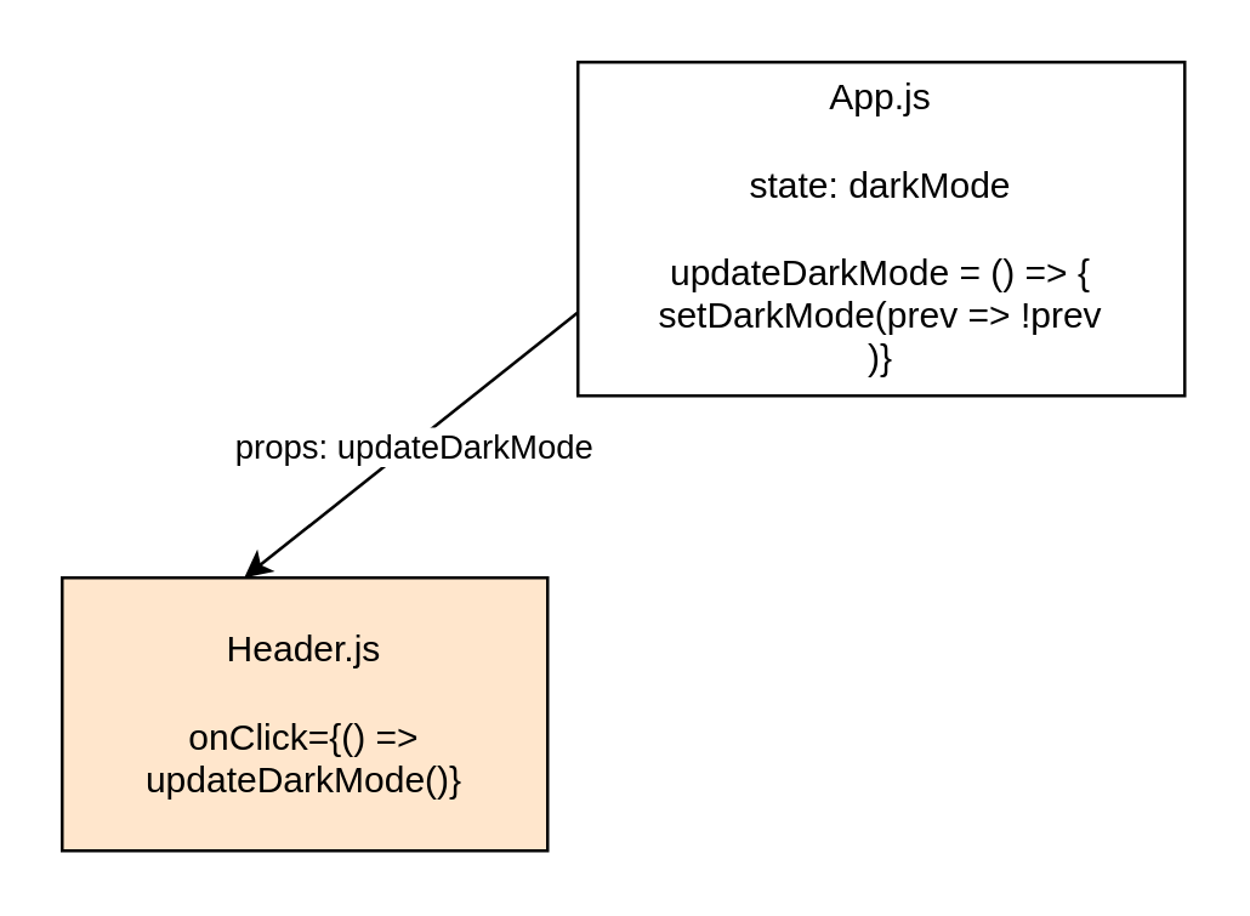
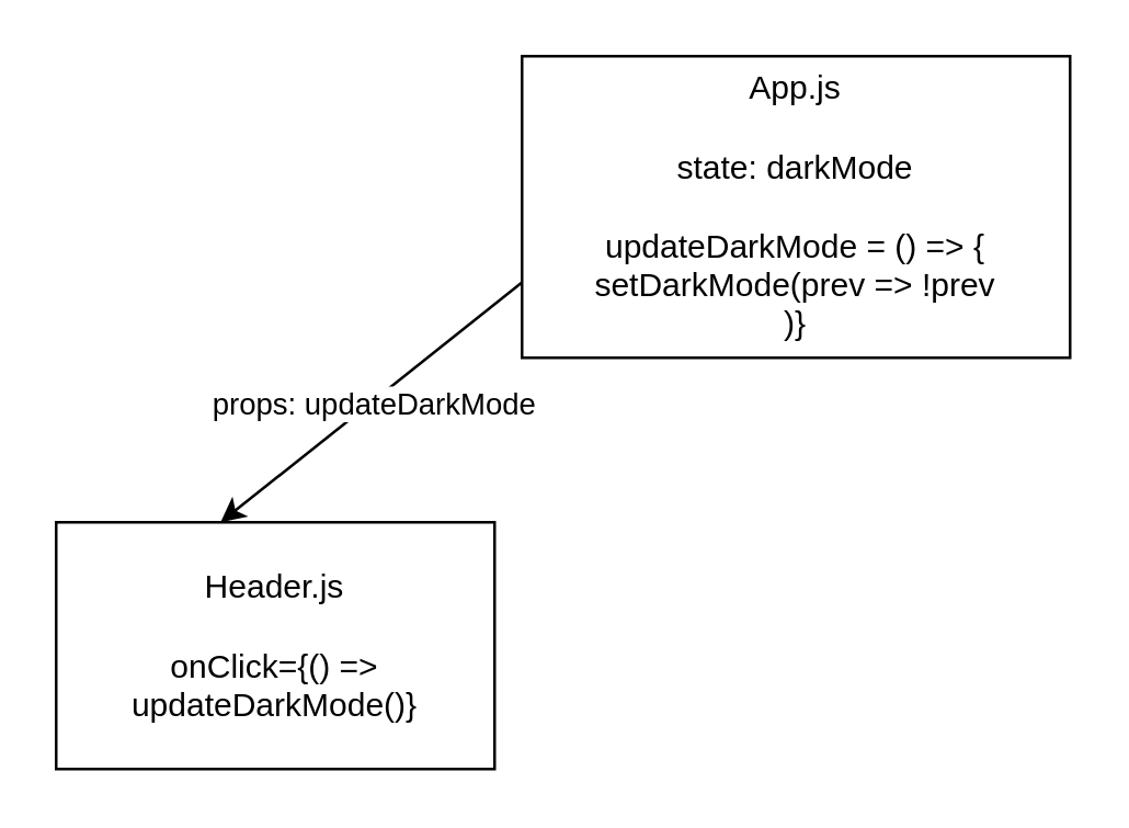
  <mxCell id="0" />
  <mxCell id="1" parent="0" />
  <mxCell id="2" value="App.js&lt;br&gt;&lt;br&gt;state: darkMode&lt;br&gt;&lt;br&gt;updateDarkMode = () =&amp;gt; {&lt;br&gt;setDarkMode(prev =&amp;gt; !prev&lt;br&gt;)}" style="whiteSpace=wrap;html=1;" vertex="1" parent="1"><mxGeometry x="190" y="20" width="200" height="110" as="geometry" /></mxCell>
  <mxCell id="3" style="edgeStyle=none;html=1;" edge="1" parent="1" source="4"><mxGeometry relative="1" as="geometry"><mxPoint x="90" y="190" as="targetPoint" /></mxGeometry></mxCell>
- <mxCell id="4" value="Header.js&lt;br&gt;&lt;br&gt;onClick={() =&amp;gt; updateDarkMode()}" style="whiteSpace=wrap;html=1;fillColor=#ffe6cc;" vertex="1" parent="1"><mxGeometry x="20" y="190" width="160" height="90" as="geometry" /></mxCell>
+ <mxCell id="4" value="Header.js&lt;br&gt;&lt;br&gt;onClick={() =&amp;gt; updateDarkMode()}" style="whiteSpace=wrap;html=1;" vertex="1" parent="1"><mxGeometry x="20" y="190" width="160" height="90" as="geometry" /></mxCell>
  <mxCell id="5" value="" style="endArrow=classic;html=1;exitX=0;exitY=0.75;exitDx=0;exitDy=0;" edge="1" parent="1" source="2"><mxGeometry relative="1" as="geometry"><mxPoint x="70" y="190" as="sourcePoint" /><mxPoint x="80" y="190" as="targetPoint" /></mxGeometry></mxCell>
  <mxCell id="6" value="props: updateDarkMode" style="edgeLabel;resizable=0;html=1;align=center;verticalAlign=middle;" connectable="0" vertex="1" parent="5"><mxGeometry relative="1" as="geometry" /></mxCell>
